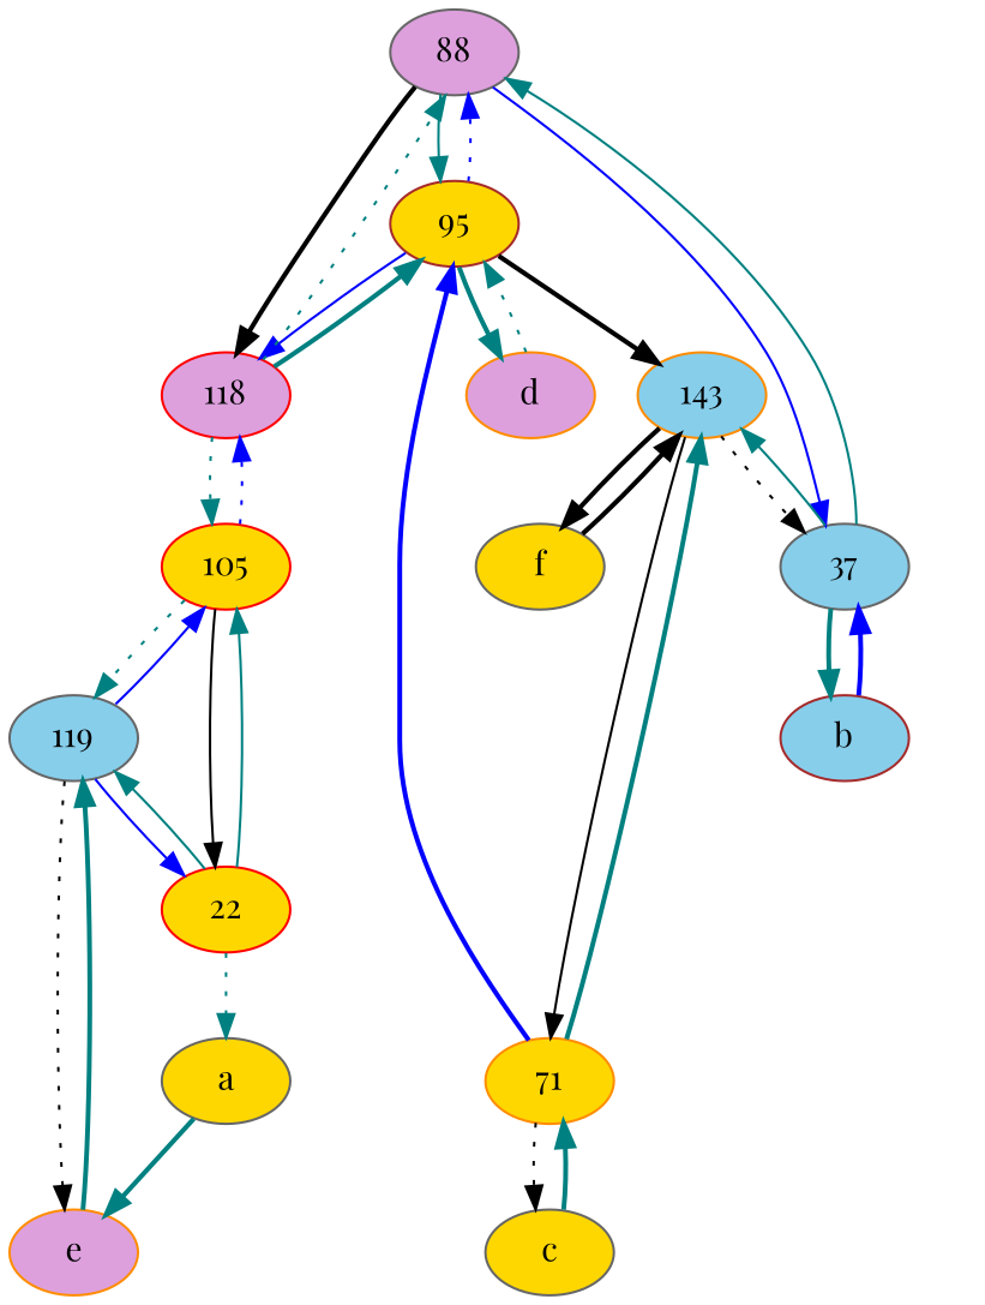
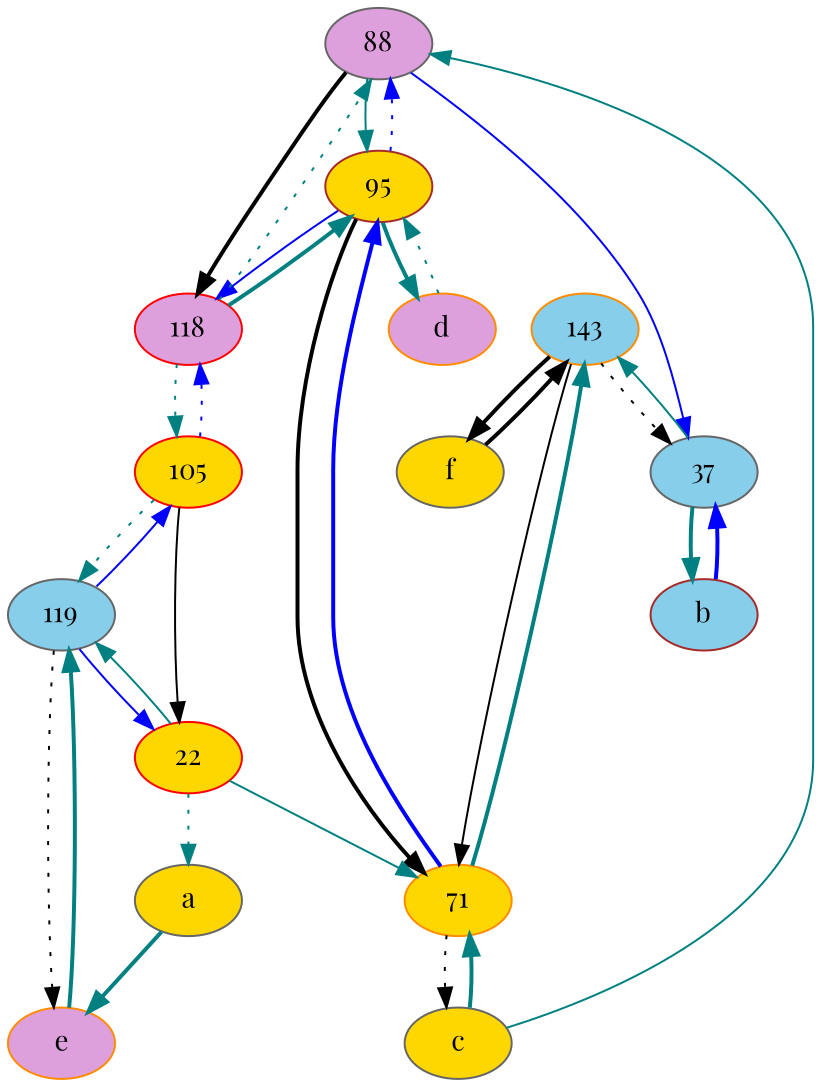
  digraph {
    fontname="Playfair Display"
    node [color=gray40 fillcolor=gold fontname="Playfair Display" style=filled]
    edge [color=teal fontname="Playfair Display" style=bold]
    88 [fillcolor=plum]
    95 [color=brown]
    118 [color=red fillcolor=plum]
    n4 [fillcolor=skyblue label=37]
    71 [color=darkorange]
    d [color=darkorange fillcolor=plum]
    105 [color=red]
    143 [color=darkorange fillcolor=skyblue]
    b [color=brown fillcolor=skyblue]
    c
    e [color=darkorange fillcolor=plum]
    a
    22 [color=red]
    119 [fillcolor=skyblue]
    f
    88 -> 95 [style=solid]
    88 -> 118 [color=black]
    88 -> n4 [color=blue style=solid]
    95 -> 88 [color=blue style=dotted]
    95 -> 118 [color=blue style=solid]
-   95 -> 143 [color=black]
+   95 -> 71 [color=black]
    95 -> d
    118 -> 88 [style=dotted]
    118 -> 95
    118 -> 105 [style=dotted]
-   n4 -> 88 [style=solid]
+   c -> 88 [style=solid]
    n4 -> 143 [style=solid]
    n4 -> b
    71 -> 95 [color=blue]
    71 -> 143
    71 -> c [color=black style=dotted]
    d -> 95 [style=dotted]
    105 -> 118 [color=blue style=dotted]
    105 -> 22 [color=black style=solid]
    105 -> 119 [style=dotted]
    143 -> n4 [color=black style=dotted]
    143 -> 71 [color=black style=solid]
    143 -> f [color=black]
    b -> n4 [color=blue]
    c -> 71
    e -> 119
    a -> e
-   22 -> 105 [style=solid]
+   22 -> 71 [style=solid]
    22 -> a [style=dotted]
    22 -> 119 [style=solid]
    119 -> 105 [color=blue style=solid]
    119 -> e [color=black style=dotted]
    119 -> 22 [color=blue style=solid]
    f -> 143 [color=black]
  }
